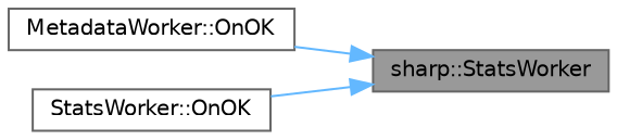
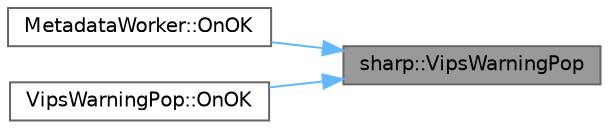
  digraph {
    rankdir=RL
    node [color=grey40 fillcolor=white fontname=Helvetica fontsize=10 shape=box style=filled]
    edge [color=steelblue1 dir=back fontname=Helvetica fontsize=10 labelfontname=Helvetica labelfontsize=10 style=solid]
-   n1 [color=gray40 fillcolor=grey60 fontcolor=black height=0.2 label="sharp::StatsWorker" width=0.4]
+   n1 [color=gray40 fillcolor=grey60 fontcolor=black height=0.2 label="sharp::VipsWarningPop" width=0.4]
    n2 [height=0.2 label="MetadataWorker::OnOK" width=0.4]
-   n3 [height=0.2 label="StatsWorker::OnOK" width=0.4]
+   n3 [height=0.2 label="VipsWarningPop::OnOK" width=0.4]
    n1 -> n2
    n1 -> n3
  }
